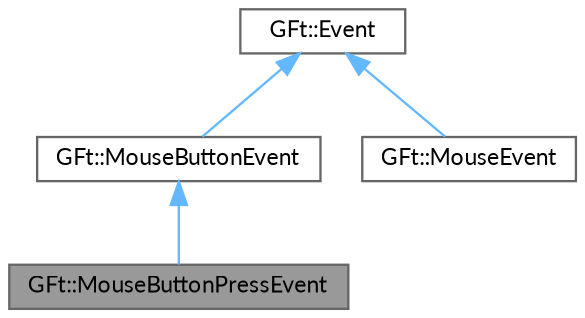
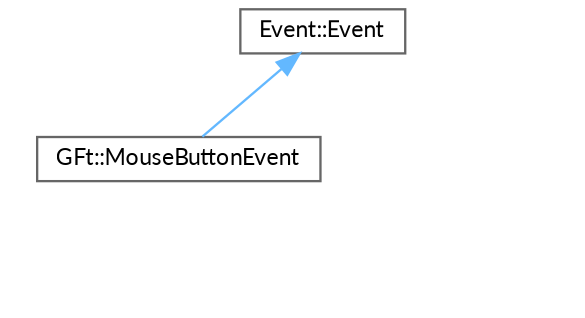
  digraph {
    fontname=Lato
    node [color=gray40 fillcolor=white fontname=Lato fontsize=10 shape=box style=filled]
    edge [color=steelblue1 dir=back fontname=Lato fontsize=10 labelfontname=Helvetica labelfontsize=10 style=solid]
-   n1 [fillcolor=grey60 fontcolor=black height=0.2 label="GFt::MouseButtonPressEvent" width=0.4]
    n2 [height=0.2 label="GFt::MouseButtonEvent" width=0.4]
-   n3 [height=0.2 label="GFt::MouseEvent" width=0.4]
-   n4 [height=0.2 label="GFt::Event" width=0.4]
-   n2 -> n1
+   n4 [height=0.2 label="Event::Event" width=0.4]
    n4 -> n2
-   n4 -> n3
  }
